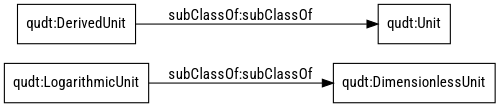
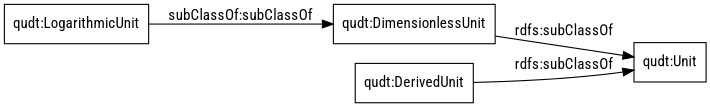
  digraph {
    fontname="Roboto Condensed"
    rankdir=LR
    node [color=black fontname="Roboto Condensed" shape=rectangle]
    edge [fontname="Roboto Condensed"]
    "qudt:LogarithmicUnit"
    "qudt:DimensionlessUnit"
    "qudt:Unit"
    "qudt:DerivedUnit"
    "qudt:LogarithmicUnit" -> "qudt:DimensionlessUnit" [label="subClassOf:subClassOf"]
-   "qudt:DerivedUnit" -> "qudt:Unit" [label="subClassOf:subClassOf"]
+   "qudt:DimensionlessUnit" -> "qudt:Unit" [label="rdfs:subClassOf"]
+   "qudt:DerivedUnit" -> "qudt:Unit" [label="rdfs:subClassOf"]
  }
